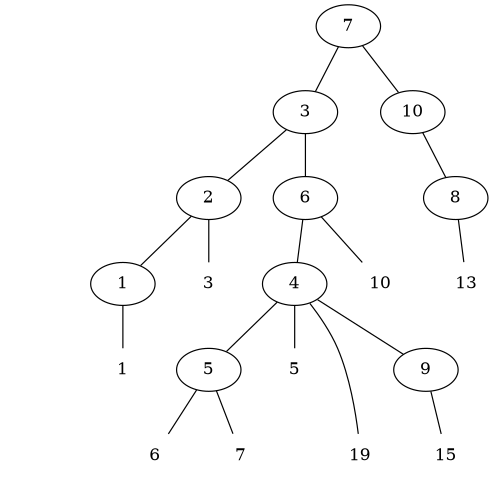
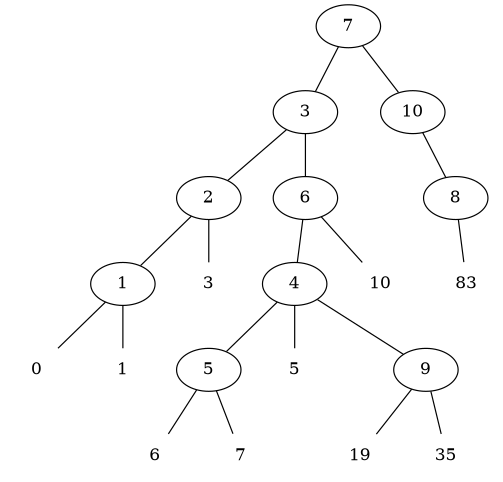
  graph {
    n1 [label=1]
+   0 [shape=plaintext]
    1 [shape=plaintext]
    n4 [label=2]
    3 [shape=plaintext]
    n6 [label=5]
    6 [shape=plaintext]
    7 [shape=plaintext]
    n9 [label=4]
    5 [shape=plaintext]
    n11 [label=9]
    n12 [label=6]
    10 [shape=plaintext]
    n14 [label=3]
    n15 [label=19 shape=plaintext]
-   15 [shape=plaintext]
+   15 [shape=plaintext label=35]
    n17 [label=8]
-   13 [shape=plaintext]
+   13 [shape=plaintext label=83]
    n19 [label=10]
    n20 [label=7]
+   n1 -- 0
    n1 -- 1
    n4 -- n1
    n4 -- 3
    n6 -- 6
    n6 -- 7
    n9 -- n6
    n9 -- 5
    n9 -- n11
-   n9 -- n15
+   n11 -- n15
    n11 -- 15
    n12 -- n9
    n12 -- 10
    n14 -- n4
    n14 -- n12
    n17 -- 13
    n19 -- n17
    n20 -- n14
    n20 -- n19
  }
